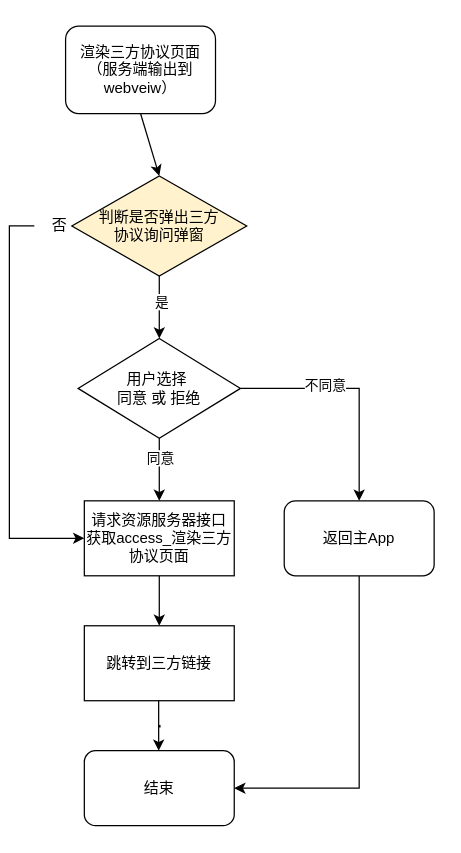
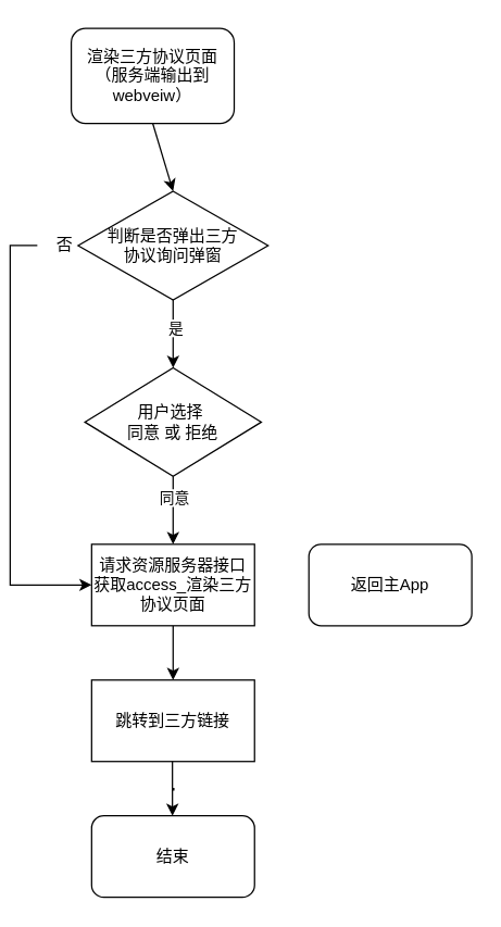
  <mxCell id="0" />
  <mxCell id="1" parent="0" />
  <mxCell id="2" value="渲染三方协议页面&lt;div&gt;（服务端输出到webveiw）&lt;/div&gt;" style="rounded=1;whiteSpace=wrap;html=1;" parent="1" vertex="1"><mxGeometry x="45" y="20" width="120" height="70" as="geometry" /></mxCell>
  <mxCell id="3" value="" style="endArrow=classic;html=1;rounded=0;exitX=0.5;exitY=1;exitDx=0;exitDy=0;" parent="1" source="2" edge="1"><mxGeometry width="50" height="50" relative="1" as="geometry"><mxPoint x="180" y="320" as="sourcePoint" /><mxPoint x="120" y="140" as="targetPoint" /></mxGeometry></mxCell>
  <mxCell id="4" style="edgeStyle=orthogonalEdgeStyle;rounded=0;orthogonalLoop=1;jettySize=auto;html=1;exitX=0.5;exitY=1;exitDx=0;exitDy=0;" parent="1" source="7" edge="1"><mxGeometry relative="1" as="geometry"><mxPoint x="120" y="270" as="targetPoint" /></mxGeometry></mxCell>
  <mxCell id="5" value="是" style="edgeLabel;html=1;align=center;verticalAlign=middle;resizable=0;points=[];" parent="4" vertex="1" connectable="0"><mxGeometry x="-0.208" y="1" relative="1" as="geometry"><mxPoint as="offset" /></mxGeometry></mxCell>
  <mxCell id="6" style="edgeStyle=orthogonalEdgeStyle;rounded=0;orthogonalLoop=1;jettySize=auto;html=1;exitX=0;exitY=0.5;exitDx=0;exitDy=0;entryX=0;entryY=0.5;entryDx=0;entryDy=0;" parent="1" source="10" target="9" edge="1"><mxGeometry relative="1" as="geometry" /></mxCell>
- <mxCell id="7" value="判断是否弹出三方&lt;div&gt;协议询问弹窗&lt;/div&gt;" style="rhombus;whiteSpace=wrap;html=1;fillColor=#fff2cc;" parent="1" vertex="1"><mxGeometry x="50" y="140" width="140" height="80" as="geometry" /></mxCell>
+ <mxCell id="7" value="判断是否弹出三方&lt;div&gt;协议询问弹窗&lt;/div&gt;" style="rhombus;whiteSpace=wrap;html=1;" parent="1" vertex="1"><mxGeometry x="50" y="140" width="140" height="80" as="geometry" /></mxCell>
  <mxCell id="8" style="edgeStyle=orthogonalEdgeStyle;rounded=0;orthogonalLoop=1;jettySize=auto;html=1;exitX=0.5;exitY=1;exitDx=0;exitDy=0;" parent="1" source="9" edge="1"><mxGeometry relative="1" as="geometry"><mxPoint x="120" y="500" as="targetPoint" /></mxGeometry></mxCell>
  <mxCell id="9" value="请求资源服务器接口获取access_渲染三方协议页面" style="rounded=0;whiteSpace=wrap;html=1;" parent="1" vertex="1"><mxGeometry x="60" y="400" width="120" height="60" as="geometry" /></mxCell>
  <mxCell id="10" value="否" style="text;html=1;align=center;verticalAlign=middle;resizable=0;points=[];autosize=1;strokeColor=none;fillColor=none;" parent="1" vertex="1"><mxGeometry x="20" y="165" width="40" height="30" as="geometry" /></mxCell>
- <mxCell id="11" style="edgeStyle=orthogonalEdgeStyle;rounded=0;orthogonalLoop=1;jettySize=auto;html=1;exitX=1;exitY=0.5;exitDx=0;exitDy=0;entryX=0.5;entryY=0;entryDx=0;entryDy=0;" parent="1" source="13" target="20" edge="1"><mxGeometry relative="1" as="geometry"><mxPoint x="270" y="310" as="targetPoint" /></mxGeometry></mxCell>
- <mxCell id="12" value="不同意" style="edgeLabel;html=1;align=center;verticalAlign=middle;resizable=0;points=[];" parent="11" vertex="1" connectable="0"><mxGeometry x="-0.275" y="3" relative="1" as="geometry"><mxPoint as="offset" /></mxGeometry></mxCell>
  <mxCell id="13" value="用户选择&amp;nbsp;&lt;div&gt;同意 或 拒绝&lt;/div&gt;" style="rhombus;whiteSpace=wrap;html=1;" parent="1" vertex="1"><mxGeometry x="55" y="270" width="130" height="80" as="geometry" /></mxCell>
  <mxCell id="14" value="" style="endArrow=classic;html=1;rounded=0;exitX=0.5;exitY=1;exitDx=0;exitDy=0;" parent="1" source="13" edge="1"><mxGeometry width="50" height="50" relative="1" as="geometry"><mxPoint x="180" y="320" as="sourcePoint" /><mxPoint x="120" y="400" as="targetPoint" /></mxGeometry></mxCell>
  <mxCell id="15" value="同意" style="edgeLabel;html=1;align=center;verticalAlign=middle;resizable=0;points=[];" parent="14" vertex="1" connectable="0"><mxGeometry x="-0.4" relative="1" as="geometry"><mxPoint as="offset" /></mxGeometry></mxCell>
  <mxCell id="16" value="跳转到三方链接" style="whiteSpace=wrap;html=1;" parent="1" vertex="1"><mxGeometry x="60" y="500" width="120" height="60" as="geometry" /></mxCell>
  <mxCell id="17" style="edgeStyle=orthogonalEdgeStyle;rounded=0;orthogonalLoop=1;jettySize=auto;html=1;exitX=0.5;exitY=1;exitDx=0;exitDy=0;" parent="1" edge="1"><mxGeometry relative="1" as="geometry"><mxPoint x="119.5" y="600" as="targetPoint" /><mxPoint x="119.5" y="560" as="sourcePoint" /><Array as="points"><mxPoint x="119.5" y="581" /><mxPoint x="120.5" y="581" /><mxPoint x="120.5" y="580" /><mxPoint x="119.5" y="580" /></Array></mxGeometry></mxCell>
  <mxCell id="18" value="结束" style="rounded=1;whiteSpace=wrap;html=1;" parent="1" vertex="1"><mxGeometry x="60" y="600" width="120" height="60" as="geometry" /></mxCell>
- <mxCell id="19" style="edgeStyle=orthogonalEdgeStyle;rounded=0;orthogonalLoop=1;jettySize=auto;html=1;exitX=0.5;exitY=1;exitDx=0;exitDy=0;entryX=1;entryY=0.5;entryDx=0;entryDy=0;" parent="1" source="20" target="18" edge="1"><mxGeometry relative="1" as="geometry" /></mxCell>
  <mxCell id="20" value="返回主App" style="whiteSpace=wrap;html=1;rounded=1;" parent="1" vertex="1"><mxGeometry x="220" y="400" width="120" height="60" as="geometry" /></mxCell>
